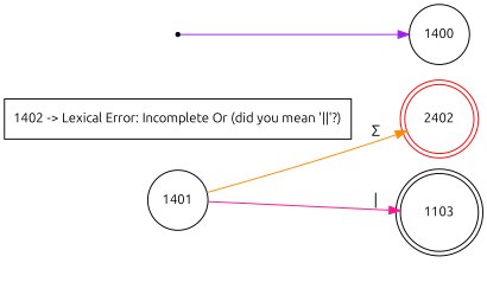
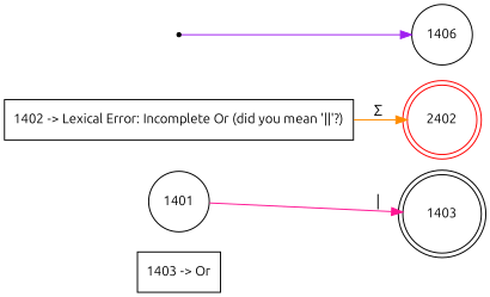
  digraph {
    fontname=Ubuntu
    rankdir=LR
    node [fontname=Ubuntu fontsize=12 shape=rectangle color=black]
    edge [arrowhead=normal fontname=Ubuntu]
+   n1 [label="1403 -> Or" color=""]
    n2 [label="1402 -> Lexical Error: Incomplete Or (did you mean '||'?)" color=""]
-   n3 [label=1400 shape=circle]
+   n3 [label=1406 shape=circle]
    n4 [label=1401 shape=circle]
    n5 [color=red label=2402 shape=doublecircle]
-   n6 [label=1103 shape=doublecircle]
+   n6 [label=1403 shape=doublecircle]
    n7 [label=1403 shape=point]
-   n4 -> n5 [color=darkorange label="Σ"]
+   n2 -> n5 [color=darkorange label="Σ"]
    n4 -> n6 [color=deeppink label="|"]
    n7 -> n3 [color=purple]
  }
